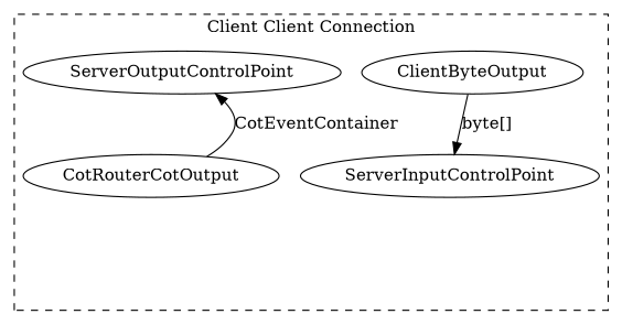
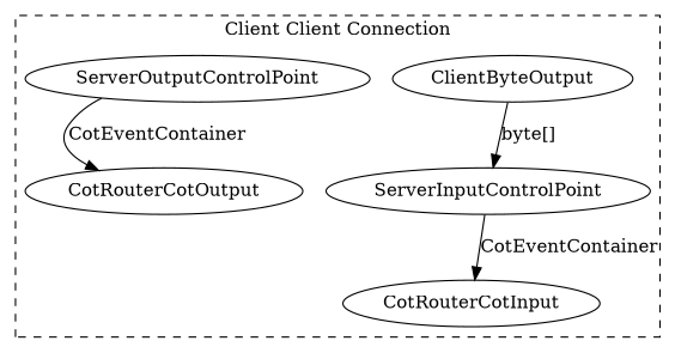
  digraph {
    compound=true
    ClientByteOutput
    ServerInputControlPoint
+   CotRouterCotInput
    ServerOutputControlPoint
    CotRouterCotOutput
    subgraph cluster_1 {
      label="Client Client Connection"
      style=dashed
      ClientByteOutput
      ServerInputControlPoint
+     CotRouterCotInput
      ServerOutputControlPoint
      CotRouterCotOutput
    }
    ClientByteOutput -> ServerInputControlPoint [label="byte[]"]
-   CotRouterCotOutput -> ServerOutputControlPoint [label=CotEventContainer]
+   ServerInputControlPoint -> CotRouterCotInput [label=CotEventContainer]
+   ServerOutputControlPoint -> CotRouterCotOutput [label=CotEventContainer]
  }
